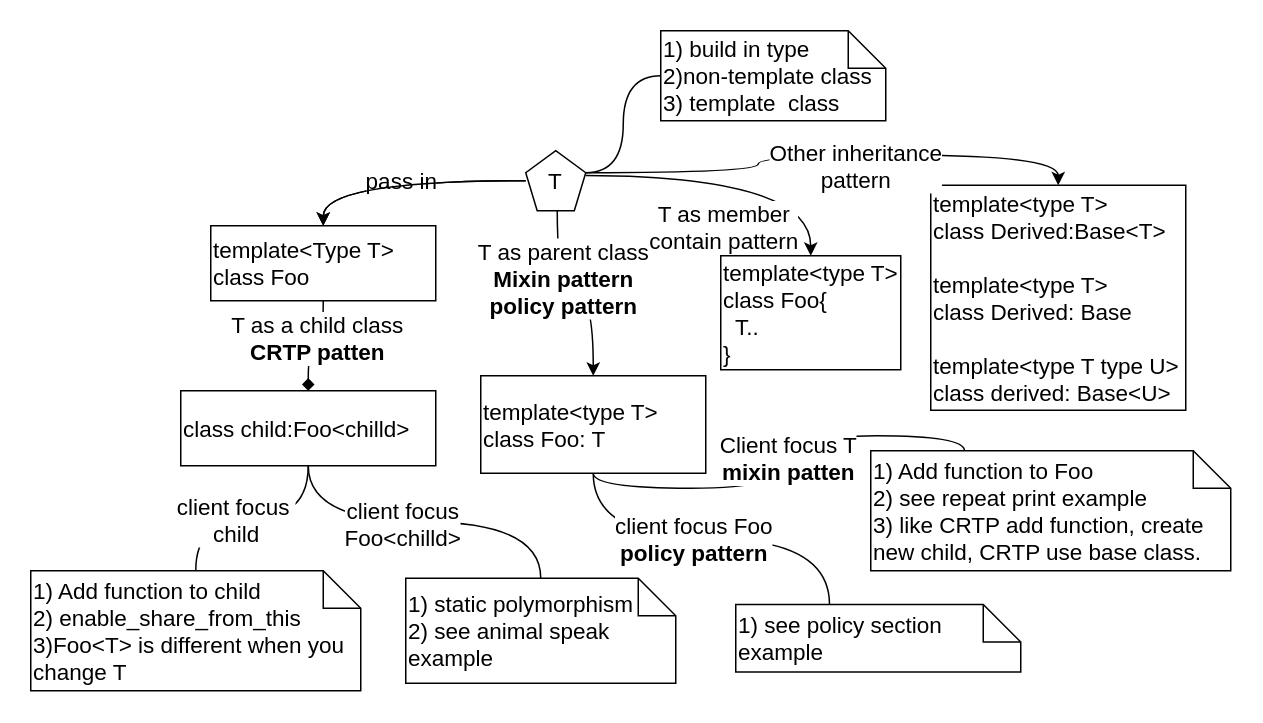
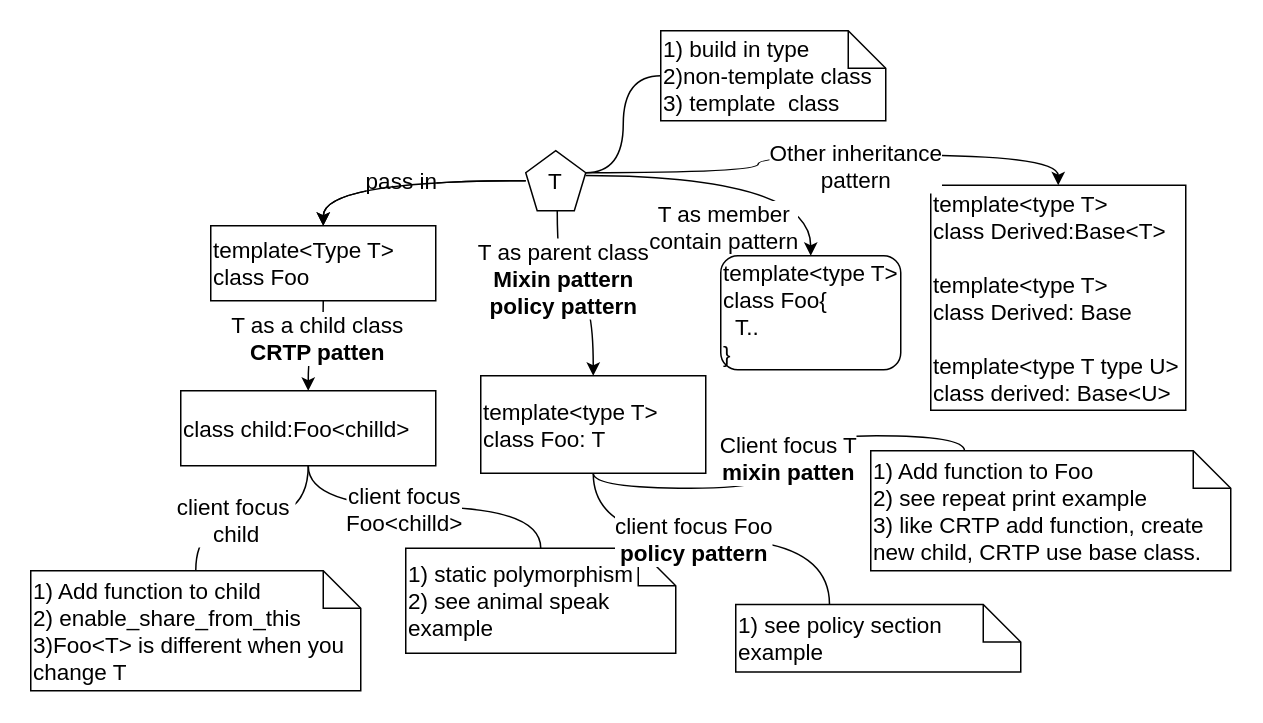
  <mxCell id="0" />
  <mxCell id="1" parent="0" />
  <mxCell id="2" value="pass in" style="edgeStyle=orthogonalEdgeStyle;curved=1;rounded=0;orthogonalLoop=1;jettySize=auto;html=1;fontSize=15;" edge="1" parent="1" source="6" target="7"><mxGeometry relative="1" as="geometry" /></mxCell>
- <mxCell id="3" value="" style="edgeStyle=orthogonalEdgeStyle;curved=1;rounded=0;orthogonalLoop=1;jettySize=auto;html=1;fontSize=15;endArrow=diamond;" edge="1" parent="1" source="7" target="8"><mxGeometry relative="1" as="geometry" /></mxCell>
+ <mxCell id="3" value="" style="edgeStyle=orthogonalEdgeStyle;curved=1;rounded=0;orthogonalLoop=1;jettySize=auto;html=1;fontSize=15;" edge="1" parent="1" source="7" target="8"><mxGeometry relative="1" as="geometry" /></mxCell>
  <mxCell id="4" value="T as a child class&lt;br style=&quot;font-size: 15px;&quot;&gt;&lt;b style=&quot;font-size: 15px;&quot;&gt;CRTP patten&lt;/b&gt;" style="edgeLabel;html=1;align=center;verticalAlign=middle;resizable=0;points=[];fontSize=15;" vertex="1" connectable="0" parent="3"><mxGeometry x="-0.05" y="7" relative="1" as="geometry"><mxPoint x="-2" y="-13" as="offset" /></mxGeometry></mxCell>
  <mxCell id="5" value="" style="edgeStyle=orthogonalEdgeStyle;curved=1;rounded=0;orthogonalLoop=1;jettySize=auto;html=1;fontSize=15;" edge="1" parent="1" source="6" target="7"><mxGeometry relative="1" as="geometry" /></mxCell>
  <mxCell id="6" value="T" style="whiteSpace=wrap;html=1;shape=mxgraph.basic.pentagon;fontSize=15;" vertex="1" parent="1"><mxGeometry x="350" y="100" width="40" height="40" as="geometry" /></mxCell>
  <mxCell id="7" value="template&amp;lt;Type T&amp;gt;&lt;br style=&quot;font-size: 15px;&quot;&gt;class Foo" style="whiteSpace=wrap;html=1;align=left;fontSize=15;" vertex="1" parent="1"><mxGeometry x="140" y="150" width="150" height="50" as="geometry" /></mxCell>
  <mxCell id="8" value="class child:Foo&amp;lt;chilld&amp;gt;" style="whiteSpace=wrap;html=1;align=left;fontSize=15;" vertex="1" parent="1"><mxGeometry x="120" y="260" width="170" height="50" as="geometry" /></mxCell>
  <mxCell id="9" value="1) build in type&lt;br style=&quot;font-size: 15px;&quot;&gt;2)non-template class&lt;br style=&quot;font-size: 15px;&quot;&gt;3) template&amp;nbsp; class" style="shape=note2;boundedLbl=1;whiteSpace=wrap;html=1;size=25;verticalAlign=middle;align=left;horizontal=1;labelPosition=center;verticalLabelPosition=middle;fontSize=15;" vertex="1" parent="1"><mxGeometry x="440" y="20" width="150" height="60" as="geometry" /></mxCell>
  <mxCell id="10" value="" style="endArrow=none;html=1;rounded=0;curved=1;entryX=0;entryY=0.5;entryDx=0;entryDy=0;entryPerimeter=0;exitX=1;exitY=0.365;exitDx=0;exitDy=0;exitPerimeter=0;edgeStyle=orthogonalEdgeStyle;fontSize=15;" edge="1" parent="1" source="6" target="9"><mxGeometry width="50" height="50" relative="1" as="geometry"><mxPoint x="430" y="150" as="sourcePoint" /><mxPoint x="480" y="100" as="targetPoint" /></mxGeometry></mxCell>
  <mxCell id="11" value="template&amp;lt;type T&amp;gt;&lt;br style=&quot;font-size: 15px;&quot;&gt;class Foo: T" style="whiteSpace=wrap;html=1;align=left;fontSize=15;" vertex="1" parent="1"><mxGeometry x="320" y="250" width="150" height="65" as="geometry" /></mxCell>
  <mxCell id="12" value="" style="edgeStyle=orthogonalEdgeStyle;curved=1;rounded=0;orthogonalLoop=1;jettySize=auto;html=1;fontSize=15;exitX=0.525;exitY=1;exitDx=0;exitDy=0;exitPerimeter=0;entryX=0.5;entryY=0;entryDx=0;entryDy=0;" edge="1" parent="1" source="6" target="11"><mxGeometry relative="1" as="geometry"><mxPoint x="380" y="150" as="sourcePoint" /><mxPoint x="310" y="190" as="targetPoint" /></mxGeometry></mxCell>
  <mxCell id="13" value="T as parent class&lt;br style=&quot;font-size: 15px;&quot;&gt;&lt;b style=&quot;font-size: 15px;&quot;&gt;Mixin pattern&lt;br style=&quot;font-size: 15px;&quot;&gt;policy pattern&lt;/b&gt;" style="edgeLabel;html=1;align=center;verticalAlign=middle;resizable=0;points=[];fontSize=15;" vertex="1" connectable="0" parent="12"><mxGeometry x="-0.341" y="3" relative="1" as="geometry"><mxPoint as="offset" /></mxGeometry></mxCell>
- <mxCell id="14" value="template&amp;lt;type T&amp;gt;&lt;br style=&quot;font-size: 15px;&quot;&gt;class Foo{&lt;br style=&quot;font-size: 15px;&quot;&gt;&amp;nbsp; T..&lt;br style=&quot;font-size: 15px;&quot;&gt;}" style="whiteSpace=wrap;html=1;align=left;fontSize=15;" vertex="1" parent="1"><mxGeometry x="480" y="170" width="120" height="76" as="geometry" /></mxCell>
+ <mxCell id="14" value="template&amp;lt;type T&amp;gt;&lt;br style=&quot;font-size: 15px;&quot;&gt;class Foo{&lt;br style=&quot;font-size: 15px;&quot;&gt;&amp;nbsp; T..&lt;br style=&quot;font-size: 15px;&quot;&gt;}" style="whiteSpace=wrap;html=1;align=left;fontSize=15;rounded=1;" vertex="1" parent="1"><mxGeometry x="480" y="170" width="120" height="76" as="geometry" /></mxCell>
  <mxCell id="15" value="" style="edgeStyle=orthogonalEdgeStyle;curved=1;rounded=0;orthogonalLoop=1;jettySize=auto;html=1;fontSize=15;entryX=0.5;entryY=0;entryDx=0;entryDy=0;" edge="1" parent="1" target="14"><mxGeometry relative="1" as="geometry"><mxPoint x="390" y="116.5" as="sourcePoint" /><mxPoint x="550" y="233.5" as="targetPoint" /></mxGeometry></mxCell>
  <mxCell id="16" value="T as member&lt;br style=&quot;font-size: 15px;&quot;&gt;contain pattern" style="edgeLabel;html=1;align=center;verticalAlign=middle;resizable=0;points=[];fontSize=15;" vertex="1" connectable="0" parent="15"><mxGeometry x="-0.341" y="3" relative="1" as="geometry"><mxPoint x="24" y="37" as="offset" /></mxGeometry></mxCell>
  <mxCell id="17" value="template&amp;lt;type T&amp;gt;&lt;br style=&quot;font-size: 15px;&quot;&gt;class Derived:Base&amp;lt;T&amp;gt;&lt;br style=&quot;font-size: 15px;&quot;&gt;&lt;br style=&quot;font-size: 15px;&quot;&gt;template&amp;lt;type T&amp;gt;&lt;br style=&quot;font-size: 15px;&quot;&gt;class Derived: Base&lt;br style=&quot;font-size: 15px;&quot;&gt;&lt;br style=&quot;font-size: 15px;&quot;&gt;template&amp;lt;type T type U&amp;gt;&lt;br style=&quot;font-size: 15px;&quot;&gt;class derived: Base&amp;lt;U&amp;gt;" style="whiteSpace=wrap;html=1;align=left;fontSize=15;" vertex="1" parent="1"><mxGeometry x="620" y="123" width="170" height="150" as="geometry" /></mxCell>
  <mxCell id="18" value="" style="edgeStyle=orthogonalEdgeStyle;curved=1;rounded=0;orthogonalLoop=1;jettySize=auto;html=1;fontSize=15;exitX=1;exitY=0.365;exitDx=0;exitDy=0;exitPerimeter=0;entryX=0.5;entryY=0;entryDx=0;entryDy=0;" edge="1" parent="1" target="17" source="6"><mxGeometry relative="1" as="geometry"><mxPoint x="630" y="170" as="sourcePoint" /><mxPoint x="710" y="226" as="targetPoint" /></mxGeometry></mxCell>
  <mxCell id="19" value="Other inheritance&lt;br style=&quot;font-size: 15px;&quot;&gt;pattern" style="edgeLabel;html=1;align=center;verticalAlign=middle;resizable=0;points=[];fontSize=15;" vertex="1" connectable="0" parent="18"><mxGeometry x="-0.341" y="3" relative="1" as="geometry"><mxPoint x="65" y="-2" as="offset" /></mxGeometry></mxCell>
  <mxCell id="20" value="1) Add function to child&lt;br style=&quot;font-size: 15px;&quot;&gt;2) enable_share_from_this&lt;br style=&quot;font-size: 15px;&quot;&gt;3)Foo&amp;lt;T&amp;gt; is different when you change T" style="shape=note2;boundedLbl=1;whiteSpace=wrap;html=1;size=25;verticalAlign=middle;align=left;horizontal=1;labelPosition=center;verticalLabelPosition=middle;fontSize=15;" vertex="1" parent="1"><mxGeometry x="20" y="380" width="220" height="80" as="geometry" /></mxCell>
- <mxCell id="21" value="1) static polymorphism&lt;br style=&quot;font-size: 15px;&quot;&gt;2) see animal speak example" style="shape=note2;boundedLbl=1;whiteSpace=wrap;html=1;size=25;verticalAlign=middle;align=left;horizontal=1;labelPosition=center;verticalLabelPosition=middle;fontSize=15;" vertex="1" parent="1"><mxGeometry x="270" y="385" width="180" height="70" as="geometry" /></mxCell>
+ <mxCell id="21" value="1) static polymorphism&lt;br style=&quot;font-size: 15px;&quot;&gt;2) see animal speak example" style="shape=note2;boundedLbl=1;whiteSpace=wrap;html=1;size=25;verticalAlign=middle;align=left;horizontal=1;labelPosition=center;verticalLabelPosition=middle;fontSize=15;" vertex="1" parent="1"><mxGeometry x="270" y="365" width="180" height="70" as="geometry" /></mxCell>
  <mxCell id="22" value="1) Add function to Foo&lt;br style=&quot;font-size: 15px;&quot;&gt;2) see repeat print example&lt;br style=&quot;font-size: 15px;&quot;&gt;3) like CRTP add function, create new child, CRTP use base class." style="shape=note2;boundedLbl=1;whiteSpace=wrap;html=1;size=25;verticalAlign=middle;align=left;horizontal=1;labelPosition=center;verticalLabelPosition=middle;fontSize=15;" vertex="1" parent="1"><mxGeometry x="580" y="300" width="240" height="80" as="geometry" /></mxCell>
  <mxCell id="23" value="1) see policy section example" style="shape=note2;boundedLbl=1;whiteSpace=wrap;html=1;size=25;verticalAlign=middle;align=left;horizontal=1;labelPosition=center;verticalLabelPosition=middle;fontSize=15;" vertex="1" parent="1"><mxGeometry x="490" y="402.5" width="190" height="45" as="geometry" /></mxCell>
  <mxCell id="24" value="" style="endArrow=none;html=1;rounded=0;curved=1;entryX=0.5;entryY=1;entryDx=0;entryDy=0;edgeStyle=orthogonalEdgeStyle;fontSize=15;" edge="1" parent="1" source="20" target="8"><mxGeometry width="50" height="50" relative="1" as="geometry"><mxPoint x="400" y="124.6" as="sourcePoint" /><mxPoint x="450" y="80" as="targetPoint" /></mxGeometry></mxCell>
  <mxCell id="25" value="client focus&amp;nbsp;&lt;br style=&quot;font-size: 15px;&quot;&gt;child" style="edgeLabel;html=1;align=center;verticalAlign=middle;resizable=0;points=[];fontSize=15;" vertex="1" connectable="0" parent="24"><mxGeometry x="-0.165" relative="1" as="geometry"><mxPoint as="offset" /></mxGeometry></mxCell>
  <mxCell id="26" value="" style="endArrow=none;html=1;rounded=0;curved=1;entryX=0.5;entryY=1;entryDx=0;entryDy=0;edgeStyle=orthogonalEdgeStyle;fontSize=15;" edge="1" parent="1" source="21" target="8"><mxGeometry width="50" height="50" relative="1" as="geometry"><mxPoint x="105" y="360" as="sourcePoint" /><mxPoint x="165" y="320" as="targetPoint" /></mxGeometry></mxCell>
  <mxCell id="27" value="client focus &lt;br style=&quot;font-size: 15px;&quot;&gt;Foo&amp;lt;chilld&amp;gt;" style="edgeLabel;html=1;align=center;verticalAlign=middle;resizable=0;points=[];fontSize=15;" vertex="1" connectable="0" parent="26"><mxGeometry x="0.133" y="1" relative="1" as="geometry"><mxPoint as="offset" /></mxGeometry></mxCell>
  <mxCell id="28" value="&lt;font style=&quot;font-size: 15px;&quot;&gt;Client focus T&lt;br style=&quot;font-size: 15px;&quot;&gt;&lt;b style=&quot;font-size: 15px;&quot;&gt;mixin patten&lt;/b&gt;&lt;/font&gt;" style="endArrow=none;html=1;rounded=0;curved=1;entryX=0.5;entryY=1;entryDx=0;entryDy=0;edgeStyle=orthogonalEdgeStyle;exitX=0;exitY=0;exitDx=62.5;exitDy=0;exitPerimeter=0;fontSize=15;" edge="1" parent="1" source="22" target="11"><mxGeometry x="-0.058" width="50" height="50" relative="1" as="geometry"><mxPoint x="115" y="370" as="sourcePoint" /><mxPoint x="175" y="330" as="targetPoint" /><mxPoint as="offset" /></mxGeometry></mxCell>
  <mxCell id="29" value="" style="endArrow=none;html=1;rounded=0;curved=1;entryX=0.5;entryY=1;entryDx=0;entryDy=0;edgeStyle=orthogonalEdgeStyle;exitX=0;exitY=0;exitDx=62.5;exitDy=0;exitPerimeter=0;fontSize=15;" edge="1" parent="1" source="23" target="11"><mxGeometry width="50" height="50" relative="1" as="geometry"><mxPoint x="610" y="350" as="sourcePoint" /><mxPoint x="185" y="340" as="targetPoint" /></mxGeometry></mxCell>
  <mxCell id="30" value="client focus Foo&lt;br style=&quot;font-size: 15px;&quot;&gt;&lt;b style=&quot;font-size: 15px;&quot;&gt;policy pattern&lt;/b&gt;" style="edgeLabel;html=1;align=center;verticalAlign=middle;resizable=0;points=[];fontSize=15;" vertex="1" connectable="0" parent="29"><mxGeometry x="0.406" y="-1" relative="1" as="geometry"><mxPoint x="37" y="1" as="offset" /></mxGeometry></mxCell>
